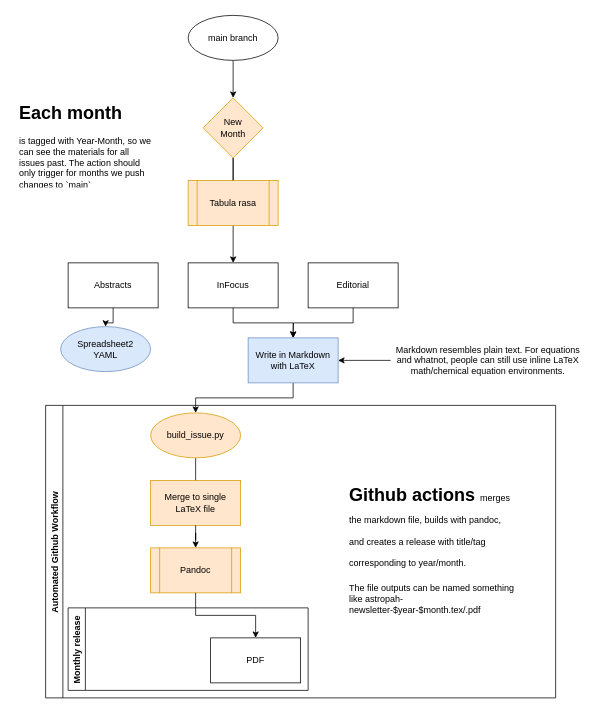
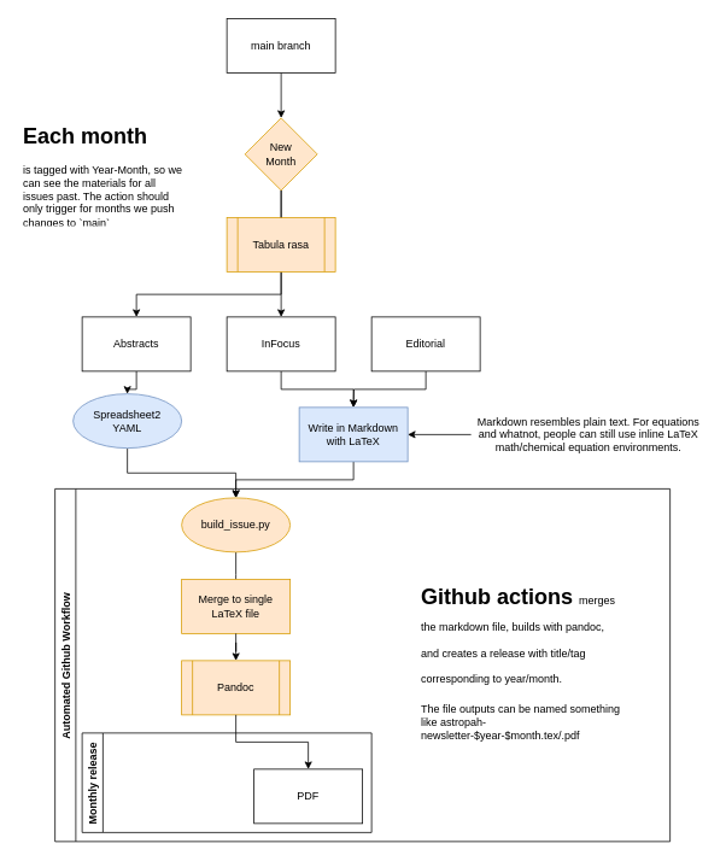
  <mxCell id="0" />
  <mxCell id="1" parent="0" />
  <mxCell id="2" style="edgeStyle=orthogonalEdgeStyle;rounded=0;orthogonalLoop=1;jettySize=auto;html=1;exitX=0.5;exitY=1;exitDx=0;exitDy=0;entryX=0.5;entryY=0;entryDx=0;entryDy=0;" edge="1" parent="1" source="3" target="6"><mxGeometry relative="1" as="geometry" /></mxCell>
- <mxCell id="3" value="main branch" style="ellipse;whiteSpace=wrap;html=1;" vertex="1" parent="1"><mxGeometry x="250" width="120" height="60" as="geometry" y="20" /></mxCell>
+ <mxCell id="3" value="main branch" style="whiteSpace=wrap;html=1;" vertex="1" parent="1"><mxGeometry x="250" width="120" height="60" as="geometry" y="20" /></mxCell>
+ <mxCell id="4" style="edgeStyle=orthogonalEdgeStyle;rounded=0;orthogonalLoop=1;jettySize=auto;html=1;exitX=0.5;exitY=1;exitDx=0;exitDy=0;" edge="1" parent="1" source="27" target="12"><mxGeometry relative="1" as="geometry" /></mxCell>
  <mxCell id="5" style="edgeStyle=orthogonalEdgeStyle;rounded=0;orthogonalLoop=1;jettySize=auto;html=1;exitX=0.5;exitY=1;exitDx=0;exitDy=0;entryX=0.5;entryY=0;entryDx=0;entryDy=0;" edge="1" parent="1" source="6" target="8"><mxGeometry relative="1" as="geometry" /></mxCell>
  <mxCell id="6" value="New&lt;br&gt;Month" style="rhombus;whiteSpace=wrap;html=1;fillColor=#ffe6cc;strokeColor=#d79b00;" vertex="1" parent="1"><mxGeometry x="270" y="130" width="80" height="80" as="geometry" /></mxCell>
  <mxCell id="7" style="edgeStyle=orthogonalEdgeStyle;rounded=0;orthogonalLoop=1;jettySize=auto;html=1;exitX=0.5;exitY=1;exitDx=0;exitDy=0;entryX=0.5;entryY=0;entryDx=0;entryDy=0;" edge="1" parent="1" source="8" target="16"><mxGeometry relative="1" as="geometry" /></mxCell>
  <mxCell id="8" value="InFocus" style="whiteSpace=wrap;html=1;" vertex="1" parent="1"><mxGeometry x="250" y="350" width="120" height="60" as="geometry" /></mxCell>
  <mxCell id="9" style="edgeStyle=orthogonalEdgeStyle;rounded=0;orthogonalLoop=1;jettySize=auto;html=1;exitX=0.5;exitY=1;exitDx=0;exitDy=0;" edge="1" parent="1" source="10"><mxGeometry relative="1" as="geometry"><mxPoint x="390" y="450" as="targetPoint" /></mxGeometry></mxCell>
  <mxCell id="10" value="Editorial" style="whiteSpace=wrap;html=1;" vertex="1" parent="1"><mxGeometry x="410" y="350" width="120" height="60" as="geometry" /></mxCell>
  <mxCell id="11" style="edgeStyle=orthogonalEdgeStyle;rounded=0;orthogonalLoop=1;jettySize=auto;html=1;exitX=0.5;exitY=1;exitDx=0;exitDy=0;" edge="1" parent="1" source="12" target="14"><mxGeometry relative="1" as="geometry" /></mxCell>
  <mxCell id="12" value="Abstracts" style="whiteSpace=wrap;html=1;" vertex="1" parent="1"><mxGeometry x="90" y="350" width="120" height="60" as="geometry" /></mxCell>
+ <mxCell id="13" style="edgeStyle=orthogonalEdgeStyle;rounded=0;orthogonalLoop=1;jettySize=auto;html=1;exitX=0.5;exitY=1;exitDx=0;exitDy=0;entryX=0.5;entryY=0;entryDx=0;entryDy=0;" edge="1" parent="1" source="14" target="19"><mxGeometry relative="1" as="geometry" /></mxCell>
  <mxCell id="14" value="Spreadsheet2&lt;br&gt;YAML" style="ellipse;whiteSpace=wrap;html=1;fillColor=#dae8fc;strokeColor=#6c8ebf;" vertex="1" parent="1"><mxGeometry x="80" y="435" width="120" height="60" as="geometry" /></mxCell>
  <mxCell id="15" style="edgeStyle=orthogonalEdgeStyle;rounded=0;orthogonalLoop=1;jettySize=auto;html=1;exitX=0.5;exitY=1;exitDx=0;exitDy=0;entryX=0.5;entryY=0;entryDx=0;entryDy=0;" edge="1" parent="1" source="16" target="19"><mxGeometry relative="1" as="geometry" /></mxCell>
  <mxCell id="16" value="Write in Markdown&lt;br&gt;with LaTeX" style="whiteSpace=wrap;html=1;fillColor=#dae8fc;strokeColor=#6c8ebf;" vertex="1" parent="1"><mxGeometry x="330" y="450" width="120" height="60" as="geometry" /></mxCell>
  <mxCell id="17" value="Automated Github Workflow" style="swimlane;horizontal=0;" vertex="1" parent="1"><mxGeometry x="60" y="540" width="680" height="390" as="geometry" /></mxCell>
  <mxCell id="18" style="edgeStyle=orthogonalEdgeStyle;rounded=0;orthogonalLoop=1;jettySize=auto;html=1;exitX=0.5;exitY=1;exitDx=0;exitDy=0;entryX=0.499;entryY=0.119;entryDx=0;entryDy=0;entryPerimeter=0;" edge="1" parent="17" source="19"><mxGeometry relative="1" as="geometry"><mxPoint x="199.88" y="119.52" as="targetPoint" /></mxGeometry></mxCell>
  <mxCell id="19" value="build_issue.py" style="ellipse;whiteSpace=wrap;html=1;fillColor=#ffe6cc;strokeColor=#d79b00;" vertex="1" parent="17"><mxGeometry x="140" y="10" width="120" height="60" as="geometry" /></mxCell>
  <mxCell id="20" value="Merge to single&lt;br&gt;LaTeX file" style="whiteSpace=wrap;html=1;fillColor=#ffe6cc;strokeColor=#d79b00;" vertex="1" parent="17"><mxGeometry x="140" y="100" width="120" height="60" as="geometry" /></mxCell>
  <mxCell id="21" value="Monthly release" style="swimlane;horizontal=0;" vertex="1" parent="17"><mxGeometry x="30" y="270" width="320" height="110" as="geometry"><mxRectangle x="100" y="790" width="30" height="110" as="alternateBounds" /></mxGeometry></mxCell>
  <mxCell id="22" value="PDF" style="whiteSpace=wrap;html=1;" vertex="1" parent="21"><mxGeometry x="190" y="40" width="120" height="60" as="geometry" /></mxCell>
  <mxCell id="23" value="Pandoc" style="shape=process;whiteSpace=wrap;html=1;backgroundOutline=1;fillColor=#ffe6cc;strokeColor=#d79b00;" vertex="1" parent="17"><mxGeometry x="140" y="190" width="120" height="60" as="geometry" /></mxCell>
  <mxCell id="24" style="edgeStyle=orthogonalEdgeStyle;rounded=0;orthogonalLoop=1;jettySize=auto;html=1;exitX=0.5;exitY=1;exitDx=0;exitDy=0;" edge="1" parent="17" source="20" target="23"><mxGeometry relative="1" as="geometry" /></mxCell>
  <mxCell id="25" style="edgeStyle=orthogonalEdgeStyle;rounded=0;orthogonalLoop=1;jettySize=auto;html=1;exitX=0.5;exitY=1;exitDx=0;exitDy=0;" edge="1" parent="17" source="23" target="22"><mxGeometry relative="1" as="geometry" /></mxCell>
  <mxCell id="26" value="&lt;h1&gt;&lt;span&gt;Github actions&amp;nbsp;&lt;/span&gt;&lt;span style=&quot;font-size: 12px ; font-weight: normal&quot;&gt;merges the markdown file, builds with pandoc, and creates a release with title/tag corresponding to year/month.&lt;/span&gt;&lt;br&gt;&lt;/h1&gt;&lt;div&gt;The file outputs can be named something like astropah-newsletter-$year-$month.tex/.pdf&lt;/div&gt;" style="text;html=1;strokeColor=none;fillColor=none;spacing=5;spacingTop=-20;whiteSpace=wrap;overflow=hidden;rounded=0;" vertex="1" parent="17"><mxGeometry x="400" y="100" width="230" height="200" as="geometry" /></mxCell>
  <mxCell id="27" value="Tabula rasa" style="shape=process;whiteSpace=wrap;html=1;backgroundOutline=1;fillColor=#ffe6cc;strokeColor=#d79b00;" vertex="1" parent="1"><mxGeometry x="250" y="240" width="120" height="60" as="geometry" /></mxCell>
  <mxCell id="28" value="" style="edgeStyle=orthogonalEdgeStyle;rounded=0;orthogonalLoop=1;jettySize=auto;html=1;exitX=0.5;exitY=1;exitDx=0;exitDy=0;entryX=0.5;entryY=0;entryDx=0;entryDy=0;endArrow=none;" edge="1" parent="1" source="6" target="27"><mxGeometry relative="1" as="geometry"><mxPoint x="310" y="210" as="sourcePoint" /><mxPoint x="470" y="350" as="targetPoint" /></mxGeometry></mxCell>
  <mxCell id="29" value="&lt;h1&gt;Each month&lt;/h1&gt;&lt;p&gt;is tagged with Year-Month, so we can see the materials for all issues past. The action should only trigger for months we push changes to `main`&lt;/p&gt;" style="text;html=1;strokeColor=none;fillColor=none;spacing=5;spacingTop=-20;whiteSpace=wrap;overflow=hidden;rounded=0;" vertex="1" parent="1"><mxGeometry x="20" y="130" width="190" height="120" as="geometry" /></mxCell>
  <mxCell id="30" style="edgeStyle=orthogonalEdgeStyle;rounded=0;orthogonalLoop=1;jettySize=auto;html=1;entryX=1;entryY=0.5;entryDx=0;entryDy=0;" edge="1" parent="1" source="31" target="16"><mxGeometry relative="1" as="geometry" /></mxCell>
  <mxCell id="31" value="Markdown resembles plain text. For equations and whatnot, people can still use inline LaTeX math/chemical equation environments." style="text;html=1;strokeColor=none;fillColor=none;align=center;verticalAlign=middle;whiteSpace=wrap;rounded=0;" vertex="1" parent="1"><mxGeometry x="520" y="445" width="260" height="70" as="geometry" /></mxCell>
